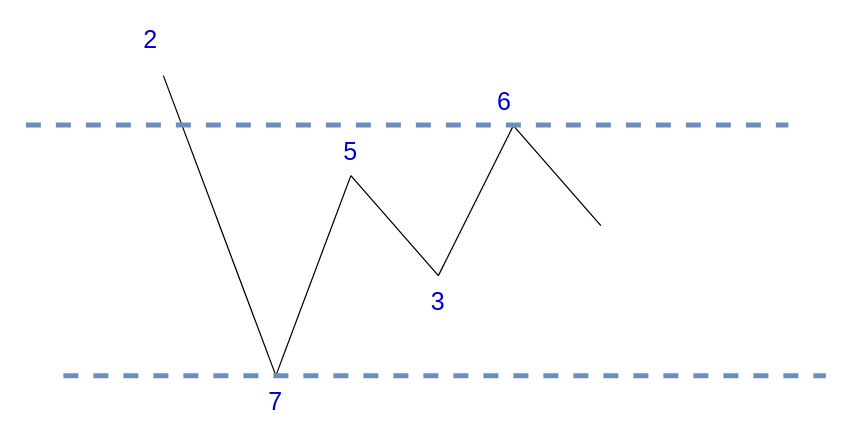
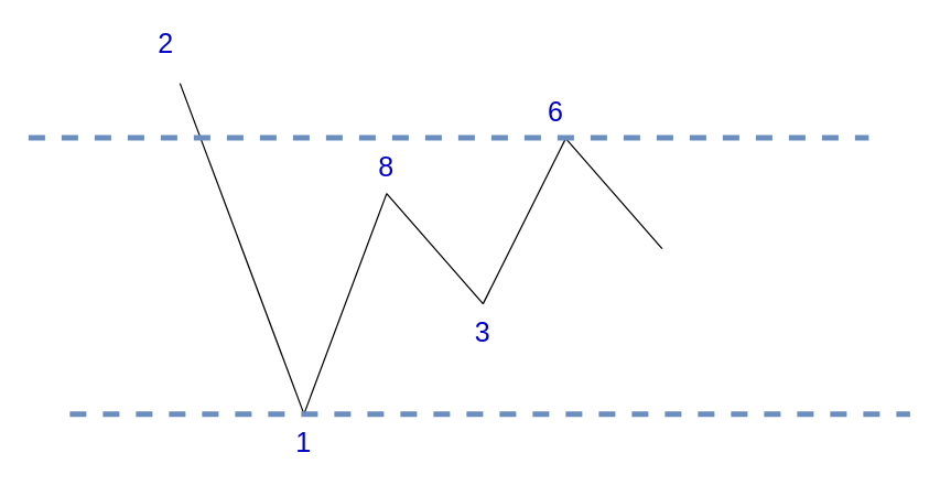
  <mxCell id="0" />
  <mxCell id="1" parent="0" />
  <mxCell id="2" value="" style="endArrow=none;html=1;" parent="1" edge="1"><mxGeometry width="50" height="50" relative="1" as="geometry"><mxPoint x="130" y="60" as="sourcePoint" /><mxPoint x="220" y="300" as="targetPoint" /></mxGeometry></mxCell>
  <mxCell id="3" value="" style="endArrow=none;html=1;strokeColor=#000000;strokeWidth=1;" parent="1" edge="1"><mxGeometry width="50" height="50" relative="1" as="geometry"><mxPoint x="220" y="300" as="sourcePoint" /><mxPoint x="280" y="140" as="targetPoint" /></mxGeometry></mxCell>
  <mxCell id="4" value="" style="endArrow=none;html=1;" parent="1" edge="1"><mxGeometry width="50" height="50" relative="1" as="geometry"><mxPoint x="280" y="140" as="sourcePoint" /><mxPoint x="350" y="220" as="targetPoint" /></mxGeometry></mxCell>
  <mxCell id="5" value="" style="endArrow=none;html=1;strokeColor=#000000;strokeWidth=1;" parent="1" edge="1"><mxGeometry width="50" height="50" relative="1" as="geometry"><mxPoint x="350" y="220" as="sourcePoint" /><mxPoint x="410" y="100" as="targetPoint" /></mxGeometry></mxCell>
  <mxCell id="6" value="" style="endArrow=none;html=1;" parent="1" edge="1"><mxGeometry width="50" height="50" relative="1" as="geometry"><mxPoint x="410" y="100" as="sourcePoint" /><mxPoint x="480" y="180" as="targetPoint" /></mxGeometry></mxCell>
  <mxCell id="7" value="2" style="text;html=1;strokeColor=none;fillColor=none;align=center;verticalAlign=middle;whiteSpace=wrap;rounded=0;fontSize=20;fontColor=#0000CC;" parent="1" vertex="1"><mxGeometry x="100" y="20" width="40" height="20" as="geometry" /></mxCell>
- <mxCell id="8" value="7" style="text;html=1;strokeColor=none;fillColor=none;align=center;verticalAlign=middle;whiteSpace=wrap;rounded=0;fontSize=20;fontColor=#0000CC;" parent="1" vertex="1"><mxGeometry x="200" y="310" width="40" height="20" as="geometry" /></mxCell>
- <mxCell id="9" value="5" style="text;html=1;strokeColor=none;fillColor=none;align=center;verticalAlign=middle;whiteSpace=wrap;rounded=0;fontSize=20;fontColor=#0000CC;" parent="1" vertex="1"><mxGeometry x="260" y="110" width="40" height="20" as="geometry" /></mxCell>
+ <mxCell id="8" value="1" style="text;html=1;strokeColor=none;fillColor=none;align=center;verticalAlign=middle;whiteSpace=wrap;rounded=0;fontSize=20;fontColor=#0000CC;" parent="1" vertex="1"><mxGeometry x="200" y="310" width="40" height="20" as="geometry" /></mxCell>
+ <mxCell id="9" value="8" style="text;html=1;strokeColor=none;fillColor=none;align=center;verticalAlign=middle;whiteSpace=wrap;rounded=0;fontSize=20;fontColor=#0000CC;" parent="1" vertex="1"><mxGeometry x="260" y="110" width="40" height="20" as="geometry" /></mxCell>
  <mxCell id="10" value="3" style="text;html=1;strokeColor=none;fillColor=none;align=center;verticalAlign=middle;whiteSpace=wrap;rounded=0;fontSize=20;fontColor=#0000CC;" parent="1" vertex="1"><mxGeometry x="330" y="230" width="40" height="20" as="geometry" /></mxCell>
  <mxCell id="11" value="6" style="text;html=1;strokeColor=none;fillColor=none;align=center;verticalAlign=middle;whiteSpace=wrap;rounded=0;fontSize=20;fontColor=#0000CC;" parent="1" vertex="1"><mxGeometry x="383" y="70" width="40" height="20" as="geometry" /></mxCell>
  <mxCell id="12" value="" style="endArrow=none;dashed=1;html=1;fillColor=#dae8fc;strokeColor=#6c8ebf;strokeWidth=4;" edge="1" parent="1"><mxGeometry width="50" height="50" relative="1" as="geometry"><mxPoint x="50" y="300" as="sourcePoint" /><mxPoint x="660" y="300" as="targetPoint" /></mxGeometry></mxCell>
  <mxCell id="13" value="" style="endArrow=none;dashed=1;html=1;fillColor=#dae8fc;strokeColor=#6c8ebf;strokeWidth=4;" edge="1" parent="1"><mxGeometry width="50" height="50" relative="1" as="geometry"><mxPoint x="20" y="99.5" as="sourcePoint" /><mxPoint x="630" y="99.5" as="targetPoint" /></mxGeometry></mxCell>
